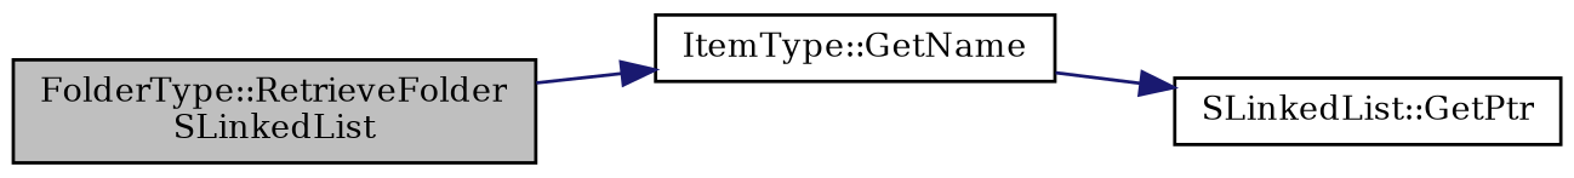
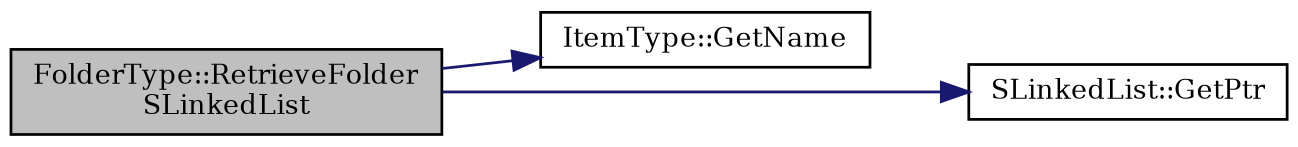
  digraph {
    fontname="DejaVu Serif"
    rankdir=LR
    node [color=black fillcolor=white fontname="DejaVu Serif" fontsize=10 shape=record style=filled]
    edge [color=midnightblue fontname="DejaVu Serif" fontsize=10 labelfontname=Helvetica labelfontsize=10 style=solid]
    n1 [fillcolor=grey75 fontcolor=black height=0.2 label="FolderType::RetrieveFolder\lSLinkedList" width=0.4]
    n2 [height=0.2 label="ItemType::GetName" width=0.4]
    n3 [height=0.2 label="SLinkedList::GetPtr" width=0.4]
    n1 -> n2
-   n2 -> n3
+   n1 -> n3
  }
